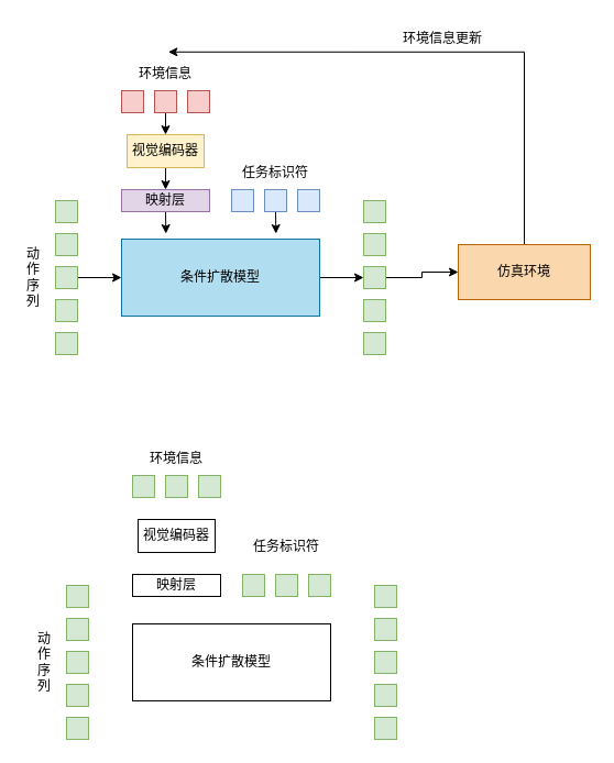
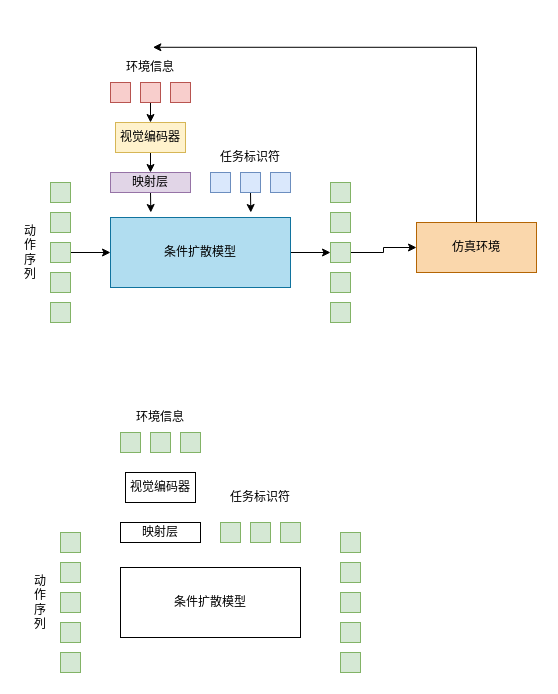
  <mxCell id="0" />
  <mxCell id="1" parent="0" />
  <mxCell id="2" value="" style="rounded=0;whiteSpace=wrap;html=1;fillColor=#d5e8d4;strokeColor=#82b366;" vertex="1" parent="1"><mxGeometry x="50" y="272" width="20" height="20" as="geometry" /></mxCell>
  <mxCell id="3" value="" style="rounded=0;whiteSpace=wrap;html=1;fillColor=#d5e8d4;strokeColor=#82b366;" vertex="1" parent="1"><mxGeometry x="50" y="182" width="20" height="20" as="geometry" /></mxCell>
  <mxCell id="4" value="" style="rounded=0;whiteSpace=wrap;html=1;fillColor=#d5e8d4;strokeColor=#82b366;" vertex="1" parent="1"><mxGeometry x="50" y="212" width="20" height="20" as="geometry" /></mxCell>
  <mxCell id="5" value="" style="edgeStyle=orthogonalEdgeStyle;rounded=0;orthogonalLoop=1;jettySize=auto;html=1;" edge="1" parent="1" source="6" target="9"><mxGeometry relative="1" as="geometry" /></mxCell>
  <mxCell id="6" value="" style="rounded=0;whiteSpace=wrap;html=1;fillColor=#d5e8d4;strokeColor=#82b366;" vertex="1" parent="1"><mxGeometry x="50" y="242" width="20" height="20" as="geometry" /></mxCell>
  <mxCell id="7" value="" style="rounded=0;whiteSpace=wrap;html=1;fillColor=#d5e8d4;strokeColor=#82b366;" vertex="1" parent="1"><mxGeometry x="50" y="302" width="20" height="20" as="geometry" /></mxCell>
  <mxCell id="8" value="" style="edgeStyle=orthogonalEdgeStyle;rounded=0;orthogonalLoop=1;jettySize=auto;html=1;" edge="1" parent="1" source="9" target="26"><mxGeometry relative="1" as="geometry" /></mxCell>
  <mxCell id="9" value="条件扩散模型" style="rounded=0;whiteSpace=wrap;html=1;fillColor=#b1ddf0;strokeColor=#10739e;" vertex="1" parent="1"><mxGeometry x="110" y="217" width="180" height="70" as="geometry" /></mxCell>
  <mxCell id="10" value="" style="rounded=0;whiteSpace=wrap;html=1;fillColor=#f8cecc;strokeColor=#b85450;" vertex="1" parent="1"><mxGeometry x="110" y="82" width="20" height="20" as="geometry" /></mxCell>
  <mxCell id="11" style="edgeStyle=orthogonalEdgeStyle;rounded=0;orthogonalLoop=1;jettySize=auto;html=1;exitX=0.5;exitY=1;exitDx=0;exitDy=0;entryX=0.5;entryY=0;entryDx=0;entryDy=0;" edge="1" parent="1" source="12" target="15"><mxGeometry relative="1" as="geometry" /></mxCell>
  <mxCell id="12" value="" style="rounded=0;whiteSpace=wrap;html=1;fillColor=#f8cecc;strokeColor=#b85450;" vertex="1" parent="1"><mxGeometry x="140" y="82" width="20" height="20" as="geometry" /></mxCell>
  <mxCell id="13" value="" style="rounded=0;whiteSpace=wrap;html=1;fillColor=#f8cecc;strokeColor=#b85450;" vertex="1" parent="1"><mxGeometry x="170" y="82" width="20" height="20" as="geometry" /></mxCell>
  <mxCell id="14" style="edgeStyle=orthogonalEdgeStyle;rounded=0;orthogonalLoop=1;jettySize=auto;html=1;exitX=0.5;exitY=1;exitDx=0;exitDy=0;entryX=0.5;entryY=0;entryDx=0;entryDy=0;" edge="1" parent="1" source="15" target="17"><mxGeometry relative="1" as="geometry" /></mxCell>
  <mxCell id="15" value="视觉编码器" style="rounded=0;whiteSpace=wrap;html=1;fillColor=#fff2cc;strokeColor=#d6b656;" vertex="1" parent="1"><mxGeometry x="115" y="122" width="70" height="30" as="geometry" /></mxCell>
  <mxCell id="16" style="edgeStyle=orthogonalEdgeStyle;rounded=0;orthogonalLoop=1;jettySize=auto;html=1;exitX=0.5;exitY=1;exitDx=0;exitDy=0;" edge="1" parent="1" source="17"><mxGeometry relative="1" as="geometry"><mxPoint x="150.31" y="212" as="targetPoint" /></mxGeometry></mxCell>
  <mxCell id="17" value="映射层" style="rounded=0;whiteSpace=wrap;html=1;fillColor=#e1d5e7;strokeColor=#9673a6;" vertex="1" parent="1"><mxGeometry x="110" y="172" width="80" height="20" as="geometry" /></mxCell>
  <mxCell id="18" value="" style="rounded=0;whiteSpace=wrap;html=1;fillColor=#dae8fc;strokeColor=#6c8ebf;" vertex="1" parent="1"><mxGeometry x="210" y="172" width="20" height="20" as="geometry" /></mxCell>
  <mxCell id="19" style="edgeStyle=orthogonalEdgeStyle;rounded=0;orthogonalLoop=1;jettySize=auto;html=1;exitX=0.5;exitY=1;exitDx=0;exitDy=0;" edge="1" parent="1" source="20"><mxGeometry relative="1" as="geometry"><mxPoint x="250.31" y="212" as="targetPoint" /></mxGeometry></mxCell>
  <mxCell id="20" value="" style="rounded=0;whiteSpace=wrap;html=1;fillColor=#dae8fc;strokeColor=#6c8ebf;" vertex="1" parent="1"><mxGeometry x="240" y="172" width="20" height="20" as="geometry" /></mxCell>
  <mxCell id="21" value="" style="rounded=0;whiteSpace=wrap;html=1;fillColor=#dae8fc;strokeColor=#6c8ebf;" vertex="1" parent="1"><mxGeometry x="270" y="172" width="20" height="20" as="geometry" /></mxCell>
  <mxCell id="22" value="" style="rounded=0;whiteSpace=wrap;html=1;fillColor=#d5e8d4;strokeColor=#82b366;" vertex="1" parent="1"><mxGeometry x="330" y="272" width="20" height="20" as="geometry" /></mxCell>
  <mxCell id="23" value="" style="rounded=0;whiteSpace=wrap;html=1;fillColor=#d5e8d4;strokeColor=#82b366;" vertex="1" parent="1"><mxGeometry x="330" y="182" width="20" height="20" as="geometry" /></mxCell>
  <mxCell id="24" value="" style="rounded=0;whiteSpace=wrap;html=1;fillColor=#d5e8d4;strokeColor=#82b366;" vertex="1" parent="1"><mxGeometry x="330" y="212" width="20" height="20" as="geometry" /></mxCell>
  <mxCell id="25" value="" style="edgeStyle=orthogonalEdgeStyle;rounded=0;orthogonalLoop=1;jettySize=auto;html=1;" edge="1" parent="1" source="26" target="54"><mxGeometry relative="1" as="geometry" /></mxCell>
  <mxCell id="26" value="" style="rounded=0;whiteSpace=wrap;html=1;fillColor=#d5e8d4;strokeColor=#82b366;" vertex="1" parent="1"><mxGeometry x="330" y="242" width="20" height="20" as="geometry" /></mxCell>
  <mxCell id="27" value="" style="rounded=0;whiteSpace=wrap;html=1;fillColor=#d5e8d4;strokeColor=#82b366;" vertex="1" parent="1"><mxGeometry x="330" y="302" width="20" height="20" as="geometry" /></mxCell>
  <mxCell id="28" value="动作序列" style="text;html=1;align=center;verticalAlign=middle;whiteSpace=wrap;rounded=0;" vertex="1" parent="1"><mxGeometry x="20" y="207" width="20" height="90" as="geometry" /></mxCell>
  <mxCell id="29" value="环境信息" style="text;html=1;align=center;verticalAlign=middle;whiteSpace=wrap;rounded=0;" vertex="1" parent="1"><mxGeometry x="120" y="52" width="60" height="30" as="geometry" /></mxCell>
  <mxCell id="30" value="任务标识符" style="text;html=1;align=center;verticalAlign=middle;whiteSpace=wrap;rounded=0;" vertex="1" parent="1"><mxGeometry x="215" y="142" width="70" height="30" as="geometry" /></mxCell>
  <mxCell id="31" value="" style="rounded=0;whiteSpace=wrap;html=1;fillColor=#d5e8d4;strokeColor=#82b366;" vertex="1" parent="1"><mxGeometry x="60" y="622" width="20" height="20" as="geometry" /></mxCell>
  <mxCell id="32" value="" style="rounded=0;whiteSpace=wrap;html=1;fillColor=#d5e8d4;strokeColor=#82b366;" vertex="1" parent="1"><mxGeometry x="60" y="532" width="20" height="20" as="geometry" /></mxCell>
  <mxCell id="33" value="" style="rounded=0;whiteSpace=wrap;html=1;fillColor=#d5e8d4;strokeColor=#82b366;" vertex="1" parent="1"><mxGeometry x="60" y="562" width="20" height="20" as="geometry" /></mxCell>
  <mxCell id="34" value="" style="rounded=0;whiteSpace=wrap;html=1;fillColor=#d5e8d4;strokeColor=#82b366;" vertex="1" parent="1"><mxGeometry x="60" y="592" width="20" height="20" as="geometry" /></mxCell>
  <mxCell id="35" value="" style="rounded=0;whiteSpace=wrap;html=1;fillColor=#d5e8d4;strokeColor=#82b366;" vertex="1" parent="1"><mxGeometry x="60" y="652" width="20" height="20" as="geometry" /></mxCell>
  <mxCell id="36" value="条件扩散模型" style="rounded=0;whiteSpace=wrap;html=1;" vertex="1" parent="1"><mxGeometry x="120" y="567" width="180" height="70" as="geometry" /></mxCell>
  <mxCell id="37" value="" style="rounded=0;whiteSpace=wrap;html=1;fillColor=#d5e8d4;strokeColor=#82b366;" vertex="1" parent="1"><mxGeometry x="120" y="432" width="20" height="20" as="geometry" /></mxCell>
  <mxCell id="38" value="" style="rounded=0;whiteSpace=wrap;html=1;fillColor=#d5e8d4;strokeColor=#82b366;" vertex="1" parent="1"><mxGeometry x="150" y="432" width="20" height="20" as="geometry" /></mxCell>
  <mxCell id="39" value="" style="rounded=0;whiteSpace=wrap;html=1;fillColor=#d5e8d4;strokeColor=#82b366;" vertex="1" parent="1"><mxGeometry x="180" y="432" width="20" height="20" as="geometry" /></mxCell>
  <mxCell id="40" value="视觉编码器" style="rounded=0;whiteSpace=wrap;html=1;" vertex="1" parent="1"><mxGeometry x="125" y="472" width="70" height="30" as="geometry" /></mxCell>
  <mxCell id="41" value="映射层" style="rounded=0;whiteSpace=wrap;html=1;" vertex="1" parent="1"><mxGeometry x="120" y="522" width="80" height="20" as="geometry" /></mxCell>
  <mxCell id="42" value="" style="rounded=0;whiteSpace=wrap;html=1;fillColor=#d5e8d4;strokeColor=#82b366;" vertex="1" parent="1"><mxGeometry x="220" y="522" width="20" height="20" as="geometry" /></mxCell>
  <mxCell id="43" value="" style="rounded=0;whiteSpace=wrap;html=1;fillColor=#d5e8d4;strokeColor=#82b366;" vertex="1" parent="1"><mxGeometry x="250" y="522" width="20" height="20" as="geometry" /></mxCell>
  <mxCell id="44" value="" style="rounded=0;whiteSpace=wrap;html=1;fillColor=#d5e8d4;strokeColor=#82b366;" vertex="1" parent="1"><mxGeometry x="280" y="522" width="20" height="20" as="geometry" /></mxCell>
  <mxCell id="45" value="" style="rounded=0;whiteSpace=wrap;html=1;fillColor=#d5e8d4;strokeColor=#82b366;" vertex="1" parent="1"><mxGeometry x="340" y="622" width="20" height="20" as="geometry" /></mxCell>
  <mxCell id="46" value="" style="rounded=0;whiteSpace=wrap;html=1;fillColor=#d5e8d4;strokeColor=#82b366;" vertex="1" parent="1"><mxGeometry x="340" y="532" width="20" height="20" as="geometry" /></mxCell>
  <mxCell id="47" value="" style="rounded=0;whiteSpace=wrap;html=1;fillColor=#d5e8d4;strokeColor=#82b366;" vertex="1" parent="1"><mxGeometry x="340" y="562" width="20" height="20" as="geometry" /></mxCell>
  <mxCell id="48" value="" style="rounded=0;whiteSpace=wrap;html=1;fillColor=#d5e8d4;strokeColor=#82b366;" vertex="1" parent="1"><mxGeometry x="340" y="592" width="20" height="20" as="geometry" /></mxCell>
  <mxCell id="49" value="" style="rounded=0;whiteSpace=wrap;html=1;fillColor=#d5e8d4;strokeColor=#82b366;" vertex="1" parent="1"><mxGeometry x="340" y="652" width="20" height="20" as="geometry" /></mxCell>
  <mxCell id="50" value="动作序列" style="text;html=1;align=center;verticalAlign=middle;whiteSpace=wrap;rounded=0;" vertex="1" parent="1"><mxGeometry x="30" y="557" width="20" height="90" as="geometry" /></mxCell>
  <mxCell id="51" value="环境信息" style="text;html=1;align=center;verticalAlign=middle;whiteSpace=wrap;rounded=0;" vertex="1" parent="1"><mxGeometry x="130" y="402" width="60" height="30" as="geometry" /></mxCell>
  <mxCell id="52" value="任务标识符" style="text;html=1;align=center;verticalAlign=middle;whiteSpace=wrap;rounded=0;" vertex="1" parent="1"><mxGeometry x="225" y="482" width="70" height="30" as="geometry" /></mxCell>
  <mxCell id="53" style="edgeStyle=orthogonalEdgeStyle;rounded=0;orthogonalLoop=1;jettySize=auto;html=1;" edge="1" parent="1" source="54"><mxGeometry relative="1" as="geometry"><mxPoint x="152.379" y="46.793" as="targetPoint" /><Array as="points"><mxPoint x="476" y="47" /></Array></mxGeometry></mxCell>
  <mxCell id="54" value="仿真环境" style="rounded=0;whiteSpace=wrap;html=1;fillColor=#fad7ac;strokeColor=#b46504;" vertex="1" parent="1"><mxGeometry x="416" y="222" width="120" height="50" as="geometry" /></mxCell>
- <mxCell id="55" value="环境信息更新" style="text;html=1;align=center;verticalAlign=middle;whiteSpace=wrap;rounded=0;" vertex="1" parent="1"><mxGeometry x="365" y="20" width="74" height="30" as="geometry" /></mxCell>
